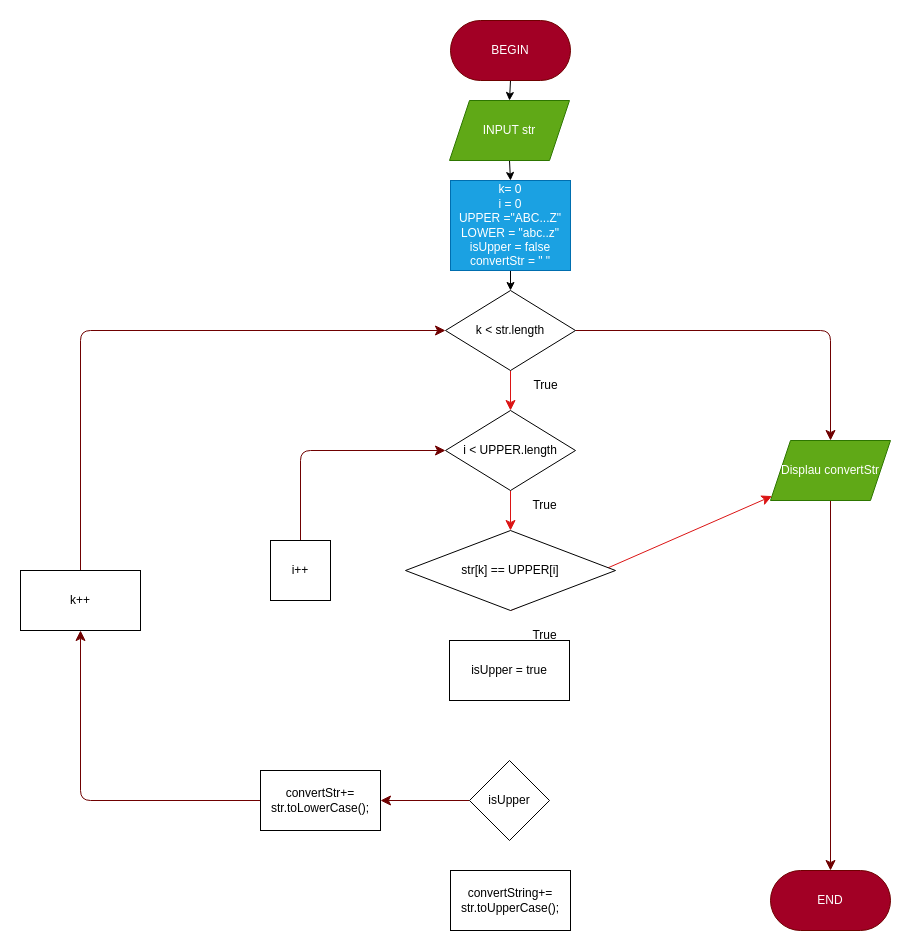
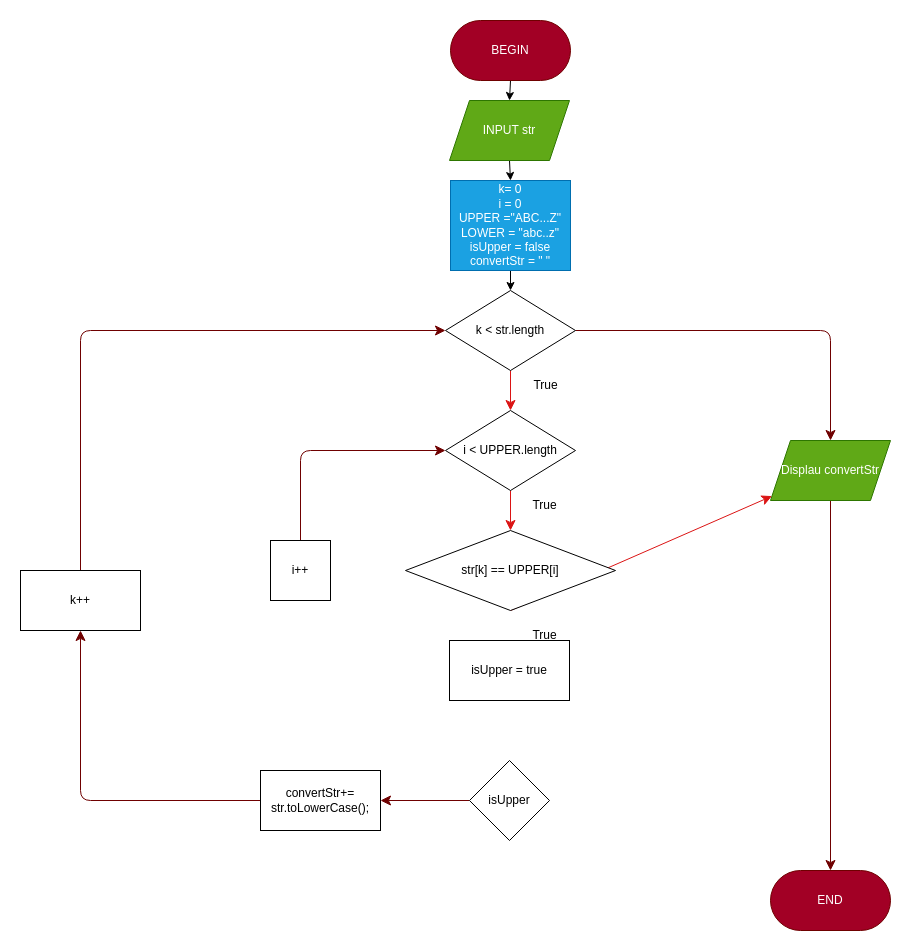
  <mxCell id="0" />
  <mxCell id="1" parent="0" />
  <mxCell id="2" style="edgeStyle=none;html=1;exitX=0.5;exitY=1;exitDx=0;exitDy=0;entryX=0.5;entryY=0;entryDx=0;entryDy=0;" edge="1" parent="1" source="3" target="6"><mxGeometry relative="1" as="geometry" /></mxCell>
  <mxCell id="3" value="BEGIN" style="rounded=1;whiteSpace=wrap;html=1;arcSize=50;fillColor=#a20025;fontColor=#ffffff;strokeColor=#6F0000;" vertex="1" parent="1"><mxGeometry x="450" width="120" height="60" as="geometry" y="20" /></mxCell>
  <mxCell id="4" value="END" style="rounded=1;whiteSpace=wrap;html=1;arcSize=50;fillColor=#a20025;fontColor=#ffffff;strokeColor=#6F0000;" vertex="1" parent="1"><mxGeometry x="770" y="870" width="120" height="60" as="geometry" /></mxCell>
  <mxCell id="5" style="edgeStyle=none;html=1;exitX=0.5;exitY=1;exitDx=0;exitDy=0;entryX=0.5;entryY=0;entryDx=0;entryDy=0;" edge="1" parent="1" source="6" target="8"><mxGeometry relative="1" as="geometry" /></mxCell>
  <mxCell id="6" value="INPUT str" style="shape=parallelogram;perimeter=parallelogramPerimeter;whiteSpace=wrap;html=1;fixedSize=1;fillColor=#60a917;fontColor=#ffffff;strokeColor=#2D7600;" vertex="1" parent="1"><mxGeometry x="449" y="100" width="120" height="60" as="geometry" /></mxCell>
  <mxCell id="7" style="edgeStyle=none;html=1;exitX=0.5;exitY=1;exitDx=0;exitDy=0;entryX=0.5;entryY=0;entryDx=0;entryDy=0;" edge="1" parent="1" source="8" target="11"><mxGeometry relative="1" as="geometry" /></mxCell>
  <mxCell id="8" value="k= 0&lt;br&gt;i = 0&lt;br&gt;UPPER =&quot;ABC...Z&quot;&lt;br&gt;LOWER = &quot;abc..z&quot;&lt;br&gt;isUpper = false&lt;br&gt;convertStr = &quot; &quot;" style="rounded=0;whiteSpace=wrap;html=1;fillColor=#1ba1e2;fontColor=#ffffff;strokeColor=#006EAF;" vertex="1" parent="1"><mxGeometry x="450" y="180" width="120" height="90" as="geometry" /></mxCell>
  <mxCell id="9" style="edgeStyle=none;html=1;exitX=0.5;exitY=1;exitDx=0;exitDy=0;entryX=0.5;entryY=0;entryDx=0;entryDy=0;strokeColor=#db1414;endSize=8;startSize=13;jumpSize=13;" edge="1" parent="1" source="11" target="14"><mxGeometry relative="1" as="geometry" /></mxCell>
  <mxCell id="10" style="edgeStyle=none;jumpSize=13;html=1;exitX=1;exitY=0.5;exitDx=0;exitDy=0;entryX=0.5;entryY=0;entryDx=0;entryDy=0;strokeColor=#6F0000;startSize=13;endSize=8;fillColor=#a20025;" edge="1" parent="1" source="11" target="35"><mxGeometry relative="1" as="geometry"><Array as="points"><mxPoint x="830" y="330" /></Array></mxGeometry></mxCell>
  <mxCell id="11" value="k &amp;lt; str.length" style="rhombus;whiteSpace=wrap;html=1;" vertex="1" parent="1"><mxGeometry x="445" y="290" width="130" height="80" as="geometry" /></mxCell>
  <mxCell id="12" style="edgeStyle=none;jumpSize=13;html=1;exitX=0.5;exitY=1;exitDx=0;exitDy=0;entryX=0.5;entryY=0;entryDx=0;entryDy=0;strokeColor=#db1414;startSize=13;endSize=8;" edge="1" parent="1" source="14" target="18"><mxGeometry relative="1" as="geometry" /></mxCell>
  <mxCell id="13" style="edgeStyle=none;jumpSize=13;html=1;exitX=1;exitY=0.5;exitDx=0;exitDy=0;entryX=0.5;entryY=0;entryDx=0;entryDy=0;strokeColor=#FFFFFF;startSize=13;endSize=8;" edge="1" parent="1" source="14" target="23"><mxGeometry relative="1" as="geometry"><Array as="points"><mxPoint x="670" y="450" /><mxPoint x="670" y="730" /><mxPoint x="509" y="730" /></Array></mxGeometry></mxCell>
  <mxCell id="14" value="i &amp;lt; UPPER.length" style="rhombus;whiteSpace=wrap;html=1;" vertex="1" parent="1"><mxGeometry x="445" y="410" width="130" height="80" as="geometry" /></mxCell>
  <mxCell id="15" value="True" style="text;html=1;align=center;verticalAlign=middle;resizable=0;points=[];autosize=1;strokeColor=none;fillColor=none;" vertex="1" parent="1"><mxGeometry x="520" y="370" width="50" height="30" as="geometry" /></mxCell>
  <mxCell id="16" style="edgeStyle=none;jumpSize=13;html=1;exitX=0.5;exitY=1;exitDx=0;exitDy=0;strokeColor=#db1414;startSize=13;endSize=8;" edge="1" parent="1" source="18" target="35"><mxGeometry relative="1" as="geometry" /></mxCell>
  <mxCell id="17" style="edgeStyle=none;jumpSize=13;html=1;exitX=0;exitY=0.5;exitDx=0;exitDy=0;entryX=1;entryY=0.5;entryDx=0;entryDy=0;strokeColor=#FFFFFF;startSize=13;endSize=8;" edge="1" parent="1" source="18" target="27"><mxGeometry relative="1" as="geometry" /></mxCell>
  <mxCell id="18" value="str[k] == UPPER[i]" style="rhombus;whiteSpace=wrap;html=1;" vertex="1" parent="1"><mxGeometry x="405" y="530" width="210" height="80" as="geometry" /></mxCell>
  <mxCell id="19" style="edgeStyle=none;jumpSize=13;html=1;exitX=0.5;exitY=1;exitDx=0;exitDy=0;entryX=0.5;entryY=0;entryDx=0;entryDy=0;strokeColor=#FFFFFF;startSize=13;endSize=8;endArrow=open;" edge="1" parent="1" source="20" target="23"><mxGeometry relative="1" as="geometry" /></mxCell>
  <mxCell id="20" value="isUpper = true" style="rounded=0;whiteSpace=wrap;html=1;" vertex="1" parent="1"><mxGeometry x="449" y="640" width="120" height="60" as="geometry" /></mxCell>
  <mxCell id="21" style="edgeStyle=none;jumpSize=13;html=1;exitX=0.5;exitY=1;exitDx=0;exitDy=0;strokeColor=#FFFFFF;startSize=13;endSize=8;" edge="1" parent="1" source="23" target="35"><mxGeometry relative="1" as="geometry" /></mxCell>
  <mxCell id="22" style="edgeStyle=none;jumpSize=13;html=1;exitX=0;exitY=0.5;exitDx=0;exitDy=0;entryX=1;entryY=0.5;entryDx=0;entryDy=0;strokeColor=#6F0000;startSize=13;endSize=8;fillColor=#a20025;" edge="1" parent="1" source="23" target="31"><mxGeometry relative="1" as="geometry" /></mxCell>
  <mxCell id="23" value="isUpper" style="rhombus;whiteSpace=wrap;html=1;" vertex="1" parent="1"><mxGeometry x="469" y="760" width="80" height="80" as="geometry" /></mxCell>
- <mxCell id="24" style="edgeStyle=none;jumpSize=13;html=1;exitX=0;exitY=0.5;exitDx=0;exitDy=0;entryX=0.5;entryY=1;entryDx=0;entryDy=0;strokeColor=#FFFFFF;startSize=13;endSize=8;" edge="1" parent="1" source="25" target="33"><mxGeometry relative="1" as="geometry"><Array as="points"><mxPoint y="900" x="80" /></Array></mxGeometry></mxCell>
- <mxCell id="25" value="convertString+= str.toUpperCase();" style="rounded=0;whiteSpace=wrap;html=1;" vertex="1" parent="1"><mxGeometry x="450" y="870" width="120" height="60" as="geometry" /></mxCell>
  <mxCell id="26" style="edgeStyle=none;jumpSize=13;html=1;exitX=0.5;exitY=0;exitDx=0;exitDy=0;entryX=0;entryY=0.5;entryDx=0;entryDy=0;strokeColor=#6F0000;startSize=13;endSize=8;fillColor=#a20025;" edge="1" parent="1" source="27" target="14"><mxGeometry relative="1" as="geometry"><Array as="points"><mxPoint x="300" y="450" /></Array></mxGeometry></mxCell>
  <mxCell id="27" value="i++" style="rounded=0;whiteSpace=wrap;html=1;" vertex="1" parent="1"><mxGeometry x="270" y="540" width="60" height="60" as="geometry" /></mxCell>
  <mxCell id="28" value="True" style="text;html=1;align=center;verticalAlign=middle;resizable=0;points=[];autosize=1;strokeColor=none;fillColor=none;" vertex="1" parent="1"><mxGeometry x="519" y="490" width="50" height="30" as="geometry" /></mxCell>
  <mxCell id="29" value="True" style="text;html=1;align=center;verticalAlign=middle;resizable=0;points=[];autosize=1;strokeColor=none;fillColor=none;" vertex="1" parent="1"><mxGeometry x="519" y="620" width="50" height="30" as="geometry" /></mxCell>
  <mxCell id="30" style="edgeStyle=none;jumpSize=13;html=1;exitX=0;exitY=0.5;exitDx=0;exitDy=0;entryX=0.5;entryY=1;entryDx=0;entryDy=0;strokeColor=#6F0000;startSize=13;endSize=8;fillColor=#a20025;" edge="1" parent="1" source="31" target="33"><mxGeometry relative="1" as="geometry"><Array as="points"><mxPoint y="800" x="80" /></Array></mxGeometry></mxCell>
  <mxCell id="31" value="convertStr+= str.toLowerCase();" style="rounded=0;whiteSpace=wrap;html=1;" vertex="1" parent="1"><mxGeometry x="260" y="770" width="120" height="60" as="geometry" /></mxCell>
  <mxCell id="32" style="edgeStyle=none;jumpSize=13;html=1;exitX=0.5;exitY=0;exitDx=0;exitDy=0;entryX=0;entryY=0.5;entryDx=0;entryDy=0;strokeColor=#6F0000;startSize=13;endSize=8;fillColor=#a20025;" edge="1" parent="1" source="33" target="11"><mxGeometry relative="1" as="geometry"><Array as="points"><mxPoint y="330" x="80" /></Array></mxGeometry></mxCell>
  <mxCell id="33" value="k++" style="rounded=0;whiteSpace=wrap;html=1;" vertex="1" parent="1"><mxGeometry x="20" y="570" width="120" height="60" as="geometry" /></mxCell>
  <mxCell id="34" style="edgeStyle=none;jumpSize=13;html=1;exitX=0.5;exitY=1;exitDx=0;exitDy=0;entryX=0.5;entryY=0;entryDx=0;entryDy=0;strokeColor=#6F0000;startSize=13;endSize=8;fillColor=#a20025;" edge="1" parent="1" source="35" target="4"><mxGeometry relative="1" as="geometry" /></mxCell>
  <mxCell id="35" value="Displau convertStr" style="shape=parallelogram;perimeter=parallelogramPerimeter;whiteSpace=wrap;html=1;fixedSize=1;fillColor=#60a917;fontColor=#ffffff;strokeColor=#2D7600;" vertex="1" parent="1"><mxGeometry x="770" y="440" width="120" height="60" as="geometry" /></mxCell>
